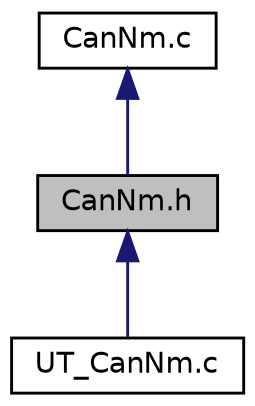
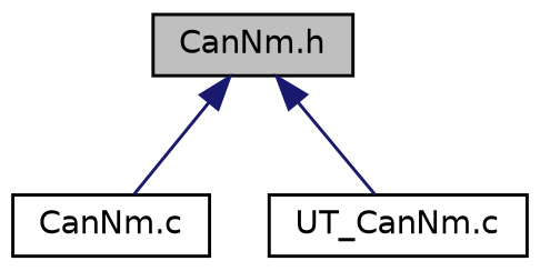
  digraph {
    node [color=black fillcolor=white fontname=Helvetica fontsize=10 shape=record style=filled]
    edge [color=midnightblue dir=back fontname=Helvetica fontsize=10 labelfontname=Helvetica labelfontsize=10 style=solid]
    n1 [fillcolor=grey75 fontcolor=black height=0.2 label="CanNm.h" width=0.4]
    n2 [height=0.2 label="CanNm.c" width=0.4]
    n3 [height=0.2 label="UT_CanNm.c" width=0.4]
-   n2 -> n1
+   n1 -> n2
    n1 -> n3
  }
